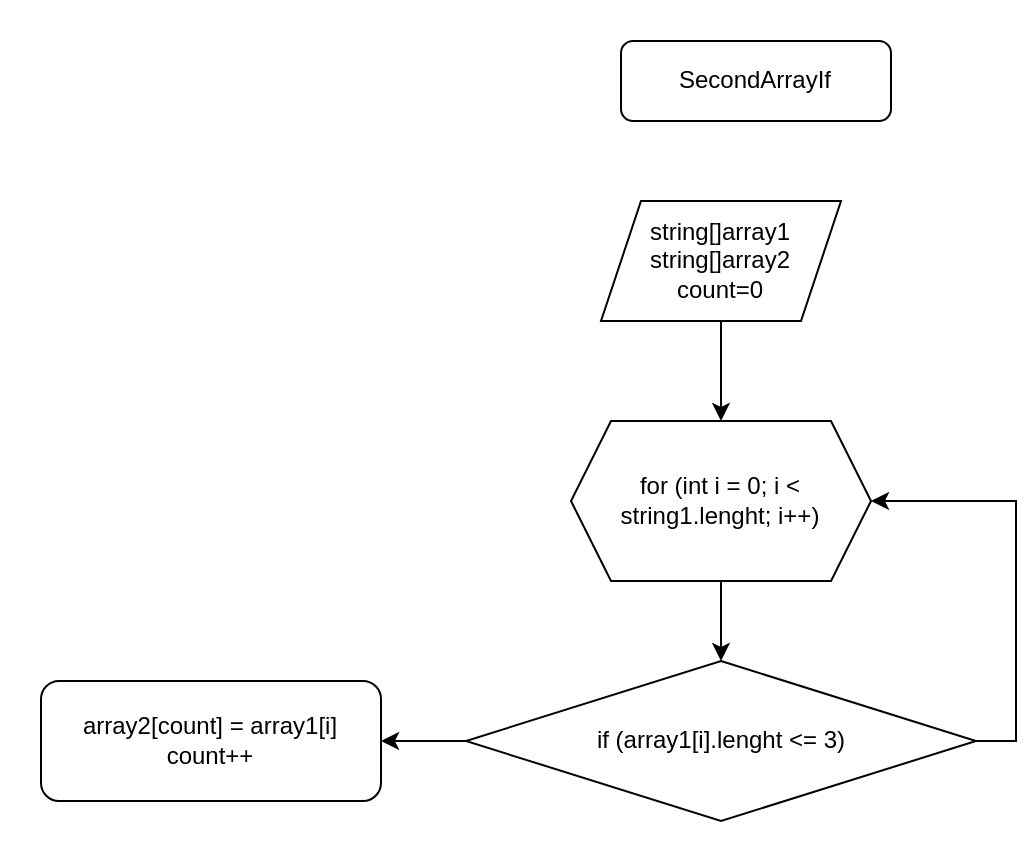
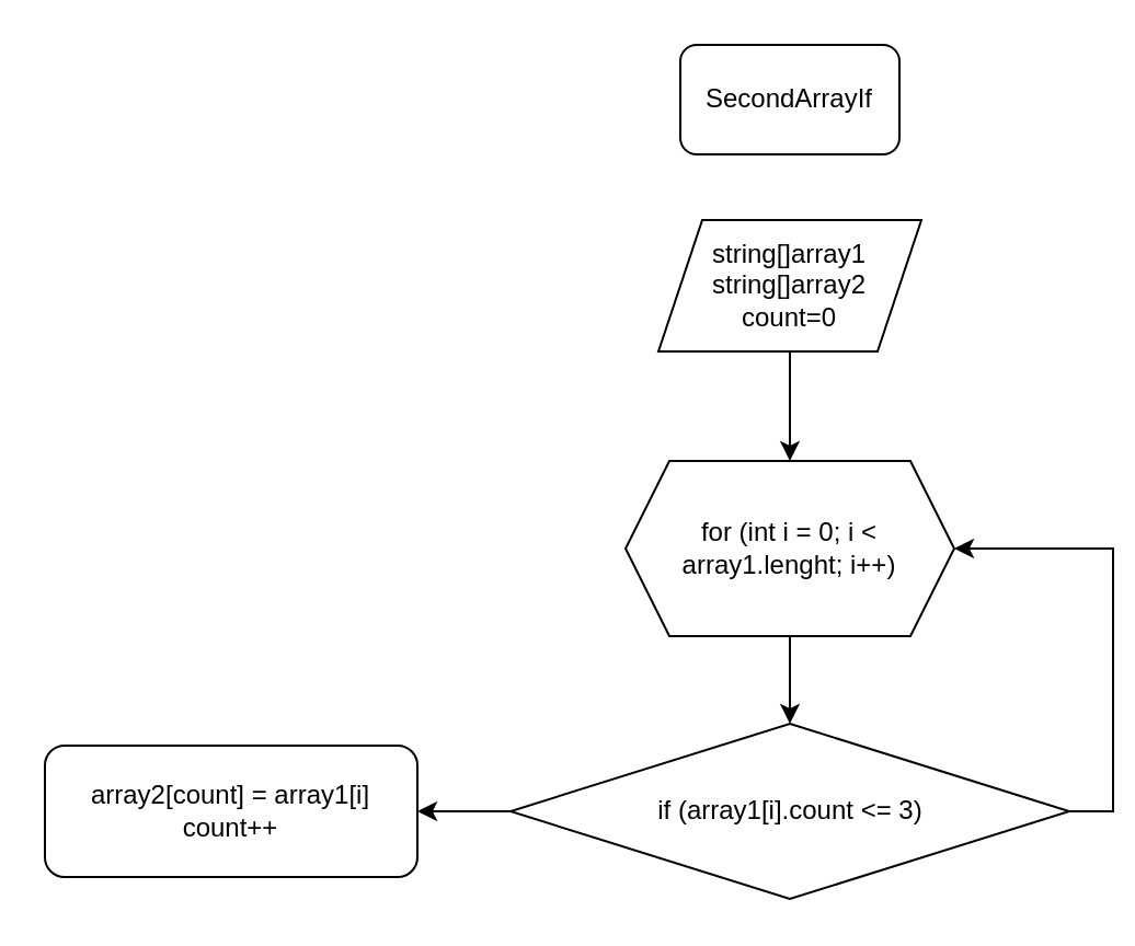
  <mxCell id="0" />
  <mxCell id="1" parent="0" />
- <mxCell id="2" value="SecondArrayIf" style="rounded=1;whiteSpace=wrap;html=1;" vertex="1" parent="1"><mxGeometry x="310" y="20" width="135" height="40" as="geometry" /></mxCell>
+ <mxCell id="2" value="SecondArrayIf" style="rounded=1;whiteSpace=wrap;html=1;" vertex="1" parent="1"><mxGeometry x="310" y="20" width="100" height="50" as="geometry" /></mxCell>
  <mxCell id="3" value="" style="edgeStyle=orthogonalEdgeStyle;rounded=0;orthogonalLoop=1;jettySize=auto;html=1;" edge="1" parent="1" source="5" target="10"><mxGeometry relative="1" as="geometry" /></mxCell>
  <mxCell id="4" style="edgeStyle=orthogonalEdgeStyle;rounded=0;orthogonalLoop=1;jettySize=auto;html=1;exitX=1;exitY=0.5;exitDx=0;exitDy=0;entryX=1;entryY=0.5;entryDx=0;entryDy=0;" edge="1" parent="1" source="5" target="9"><mxGeometry relative="1" as="geometry"><mxPoint x="530" y="240" as="targetPoint" /></mxGeometry></mxCell>
- <mxCell id="5" value="if (array1[i].lenght &amp;lt;= 3)" style="rhombus;whiteSpace=wrap;html=1;" vertex="1" parent="1"><mxGeometry x="232.5" y="330" width="255" height="80" as="geometry" /></mxCell>
+ <mxCell id="5" value="if (array1[i].count &amp;lt;= 3)" style="rhombus;whiteSpace=wrap;html=1;" vertex="1" parent="1"><mxGeometry x="232.5" y="330" width="255" height="80" as="geometry" /></mxCell>
  <mxCell id="6" value="" style="edgeStyle=orthogonalEdgeStyle;rounded=0;orthogonalLoop=1;jettySize=auto;html=1;" edge="1" parent="1" source="7" target="9"><mxGeometry relative="1" as="geometry" /></mxCell>
  <mxCell id="7" value="string[]array1&lt;br&gt;string[]array2&lt;br&gt;count=0" style="shape=parallelogram;perimeter=parallelogramPerimeter;whiteSpace=wrap;html=1;fixedSize=1;" vertex="1" parent="1"><mxGeometry x="300" y="100" width="120" height="60" as="geometry" /></mxCell>
  <mxCell id="8" value="" style="edgeStyle=orthogonalEdgeStyle;rounded=0;orthogonalLoop=1;jettySize=auto;html=1;" edge="1" parent="1" source="9" target="5"><mxGeometry relative="1" as="geometry" /></mxCell>
- <mxCell id="9" value="for (int i = 0; i &amp;lt; string1.lenght; i++)" style="shape=hexagon;perimeter=hexagonPerimeter2;whiteSpace=wrap;html=1;fixedSize=1;" vertex="1" parent="1"><mxGeometry x="285" y="210" width="150" height="80" as="geometry" /></mxCell>
+ <mxCell id="9" value="for (int i = 0; i &amp;lt; array1.lenght; i++)" style="shape=hexagon;perimeter=hexagonPerimeter2;whiteSpace=wrap;html=1;fixedSize=1;" vertex="1" parent="1"><mxGeometry x="285" y="210" width="150" height="80" as="geometry" /></mxCell>
  <mxCell id="10" value="array2[count] = array1[i]&lt;br&gt;count++" style="whiteSpace=wrap;html=1;rounded=1;" vertex="1" parent="1"><mxGeometry x="20" y="340" width="170" height="60" as="geometry" /></mxCell>
